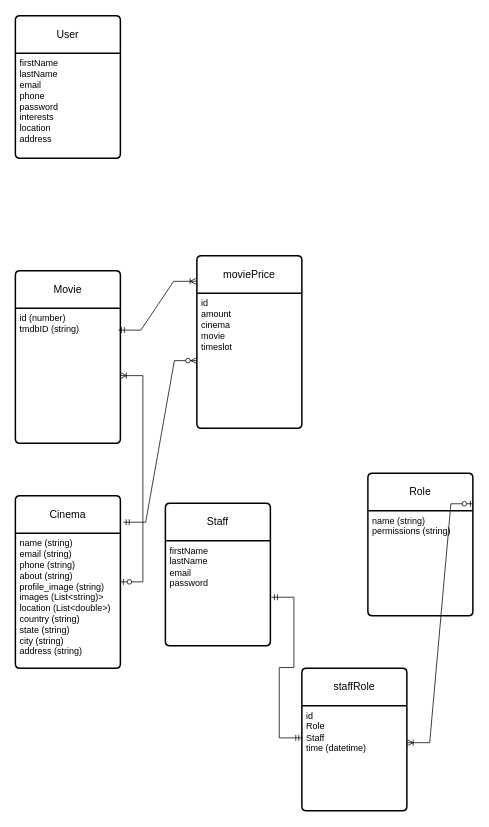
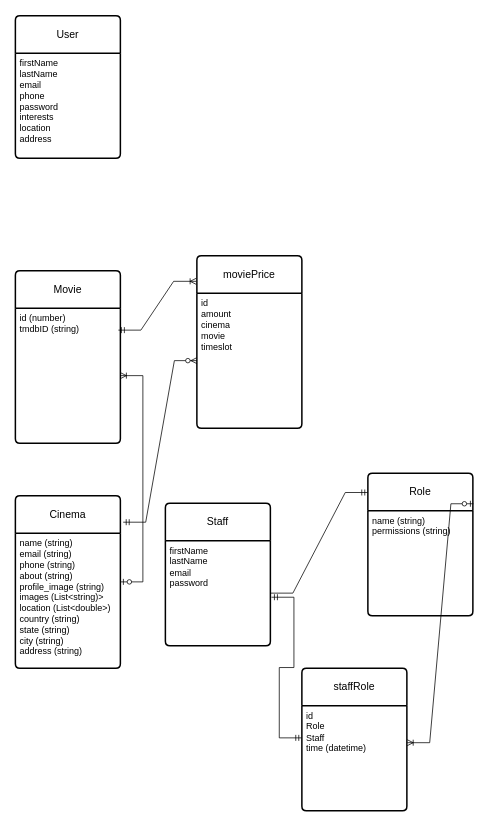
  <mxCell id="0" />
  <mxCell id="1" parent="0" />
  <mxCell id="2" value="User" style="swimlane;childLayout=stackLayout;horizontal=1;startSize=50;horizontalStack=0;rounded=1;fontSize=14;fontStyle=0;strokeWidth=2;resizeParent=0;resizeLast=1;shadow=0;dashed=0;align=center;arcSize=4;whiteSpace=wrap;html=1;" vertex="1" parent="1"><mxGeometry x="20" y="20" width="140" height="190" as="geometry" /></mxCell>
  <mxCell id="3" value="firstName&lt;br&gt;lastName&lt;br&gt;email&lt;br&gt;phone&lt;br&gt;password&lt;br&gt;interests&lt;br&gt;location&lt;br&gt;address" style="align=left;strokeColor=none;fillColor=none;spacingLeft=4;fontSize=12;verticalAlign=top;resizable=0;rotatable=0;part=1;html=1;" vertex="1" parent="2"><mxGeometry y="50" width="140" height="140" as="geometry" /></mxCell>
  <mxCell id="4" value="Staff" style="swimlane;childLayout=stackLayout;horizontal=1;startSize=50;horizontalStack=0;rounded=1;fontSize=14;fontStyle=0;strokeWidth=2;resizeParent=0;resizeLast=1;shadow=0;dashed=0;align=center;arcSize=4;whiteSpace=wrap;html=1;" vertex="1" parent="1"><mxGeometry x="220" y="670" width="140" height="190" as="geometry" /></mxCell>
  <mxCell id="5" value="firstName&lt;br&gt;lastName&lt;br&gt;email&lt;br&gt;password" style="align=left;strokeColor=none;fillColor=none;spacingLeft=4;fontSize=12;verticalAlign=top;resizable=0;rotatable=0;part=1;html=1;" vertex="1" parent="4"><mxGeometry y="50" width="140" height="140" as="geometry" /></mxCell>
  <mxCell id="6" value="Cinema" style="swimlane;childLayout=stackLayout;horizontal=1;startSize=50;horizontalStack=0;rounded=1;fontSize=14;fontStyle=0;strokeWidth=2;resizeParent=0;resizeLast=1;shadow=0;dashed=0;align=center;arcSize=4;whiteSpace=wrap;html=1;" vertex="1" parent="1"><mxGeometry x="20" y="660" width="140" height="230" as="geometry" /></mxCell>
  <mxCell id="7" value="name (string)&lt;br&gt;email (string)&lt;br&gt;phone (string)&lt;br&gt;about (string)&lt;br&gt;profile_image (string)&lt;br&gt;images (List&amp;lt;string)&amp;gt;&lt;br&gt;location (List&amp;lt;double&amp;gt;)&lt;br&gt;country (string)&lt;br&gt;state (string)&lt;br&gt;city (string)&lt;br&gt;address (string)" style="align=left;strokeColor=none;fillColor=none;spacingLeft=4;fontSize=12;verticalAlign=top;resizable=0;rotatable=0;part=1;html=1;" vertex="1" parent="6"><mxGeometry y="50" width="140" height="180" as="geometry" /></mxCell>
  <mxCell id="8" value="Role" style="swimlane;childLayout=stackLayout;horizontal=1;startSize=50;horizontalStack=0;rounded=1;fontSize=14;fontStyle=0;strokeWidth=2;resizeParent=0;resizeLast=1;shadow=0;dashed=0;align=center;arcSize=4;whiteSpace=wrap;html=1;" vertex="1" parent="1"><mxGeometry x="490" y="630" width="140" height="190" as="geometry" /></mxCell>
  <mxCell id="9" value="name (string)&lt;br&gt;permissions (string)" style="align=left;strokeColor=none;fillColor=none;spacingLeft=4;fontSize=12;verticalAlign=top;resizable=0;rotatable=0;part=1;html=1;" vertex="1" parent="8"><mxGeometry y="50" width="140" height="140" as="geometry" /></mxCell>
  <mxCell id="10" value="" style="whiteSpace=wrap;html=1;fontSize=14;fontStyle=0;startSize=50;rounded=1;strokeWidth=2;shadow=0;dashed=0;arcSize=4;" vertex="1" parent="8"><mxGeometry y="190" width="140" as="geometry" /></mxCell>
+ <mxCell id="11" value="" style="edgeStyle=entityRelationEdgeStyle;fontSize=12;html=1;endArrow=ERmandOne;rounded=0;entryX=-0.001;entryY=0.136;entryDx=0;entryDy=0;entryPerimeter=0;" edge="1" parent="1" source="5" target="8"><mxGeometry width="100" height="100" relative="1" as="geometry"><mxPoint x="360" y="805" as="sourcePoint" /><mxPoint x="483" y="710" as="targetPoint" /></mxGeometry></mxCell>
  <mxCell id="12" value="staffRole" style="swimlane;childLayout=stackLayout;horizontal=1;startSize=50;horizontalStack=0;rounded=1;fontSize=14;fontStyle=0;strokeWidth=2;resizeParent=0;resizeLast=1;shadow=0;dashed=0;align=center;arcSize=4;whiteSpace=wrap;html=1;" vertex="1" parent="1"><mxGeometry x="402" y="890" width="140" height="190" as="geometry" /></mxCell>
  <mxCell id="13" value="id&lt;br&gt;Role&lt;br&gt;Staff&lt;br&gt;time (datetime)" style="align=left;strokeColor=none;fillColor=none;spacingLeft=4;fontSize=12;verticalAlign=top;resizable=0;rotatable=0;part=1;html=1;" vertex="1" parent="12"><mxGeometry y="50" width="140" height="140" as="geometry" /></mxCell>
  <mxCell id="14" value="" style="whiteSpace=wrap;html=1;fontSize=14;fontStyle=0;startSize=50;rounded=1;strokeWidth=2;shadow=0;dashed=0;arcSize=4;" vertex="1" parent="12"><mxGeometry y="190" width="140" as="geometry" /></mxCell>
  <mxCell id="15" value="Movie" style="swimlane;childLayout=stackLayout;horizontal=1;startSize=50;horizontalStack=0;rounded=1;fontSize=14;fontStyle=0;strokeWidth=2;resizeParent=0;resizeLast=1;shadow=0;dashed=0;align=center;arcSize=4;whiteSpace=wrap;html=1;" vertex="1" parent="1"><mxGeometry x="20" y="360" width="140" height="230" as="geometry" /></mxCell>
  <mxCell id="16" value="id (number)&lt;br&gt;tmdbID (string)" style="align=left;strokeColor=none;fillColor=none;spacingLeft=4;fontSize=12;verticalAlign=top;resizable=0;rotatable=0;part=1;html=1;" vertex="1" parent="15"><mxGeometry y="50" width="140" height="180" as="geometry" /></mxCell>
  <mxCell id="17" value="" style="edgeStyle=entityRelationEdgeStyle;fontSize=12;html=1;endArrow=ERoneToMany;startArrow=ERzeroToOne;rounded=0;" edge="1" parent="1" source="6" target="16"><mxGeometry width="100" height="100" relative="1" as="geometry"><mxPoint x="80" y="660" as="sourcePoint" /><mxPoint x="180" y="560" as="targetPoint" /></mxGeometry></mxCell>
  <mxCell id="18" value="moviePrice" style="swimlane;childLayout=stackLayout;horizontal=1;startSize=50;horizontalStack=0;rounded=1;fontSize=14;fontStyle=0;strokeWidth=2;resizeParent=0;resizeLast=1;shadow=0;dashed=0;align=center;arcSize=4;whiteSpace=wrap;html=1;" vertex="1" parent="1"><mxGeometry x="262" y="340" width="140" height="230" as="geometry" /></mxCell>
  <mxCell id="19" value="id&lt;br&gt;amount&lt;br&gt;cinema&lt;br&gt;movie&lt;br&gt;timeslot&lt;br&gt;" style="align=left;strokeColor=none;fillColor=none;spacingLeft=4;fontSize=12;verticalAlign=top;resizable=0;rotatable=0;part=1;html=1;" vertex="1" parent="18"><mxGeometry y="50" width="140" height="180" as="geometry" /></mxCell>
  <mxCell id="20" value="" style="edgeStyle=entityRelationEdgeStyle;fontSize=12;html=1;endArrow=ERoneToMany;startArrow=ERmandOne;rounded=0;exitX=0.981;exitY=0.163;exitDx=0;exitDy=0;exitPerimeter=0;entryX=-0.007;entryY=0.149;entryDx=0;entryDy=0;entryPerimeter=0;" edge="1" parent="1" source="16" target="18"><mxGeometry width="100" height="100" relative="1" as="geometry"><mxPoint x="370" y="690" as="sourcePoint" /><mxPoint x="470" y="590" as="targetPoint" /></mxGeometry></mxCell>
  <mxCell id="21" value="" style="edgeStyle=entityRelationEdgeStyle;fontSize=12;html=1;endArrow=ERzeroToMany;startArrow=ERmandOne;rounded=0;exitX=1.027;exitY=0.154;exitDx=0;exitDy=0;exitPerimeter=0;" edge="1" parent="1" source="6" target="19"><mxGeometry width="100" height="100" relative="1" as="geometry"><mxPoint x="370" y="690" as="sourcePoint" /><mxPoint x="470" y="590" as="targetPoint" /></mxGeometry></mxCell>
  <mxCell id="22" value="" style="edgeStyle=entityRelationEdgeStyle;fontSize=12;html=1;endArrow=ERmandOne;startArrow=ERmandOne;rounded=0;entryX=1.01;entryY=0.539;entryDx=0;entryDy=0;entryPerimeter=0;exitX=-0.001;exitY=0.307;exitDx=0;exitDy=0;exitPerimeter=0;" edge="1" parent="1" source="13" target="5"><mxGeometry width="100" height="100" relative="1" as="geometry"><mxPoint x="370" y="890" as="sourcePoint" /><mxPoint x="470" y="790" as="targetPoint" /></mxGeometry></mxCell>
  <mxCell id="23" value="" style="edgeStyle=entityRelationEdgeStyle;fontSize=12;html=1;endArrow=ERoneToMany;startArrow=ERzeroToOne;rounded=0;exitX=1.005;exitY=0.215;exitDx=0;exitDy=0;exitPerimeter=0;entryX=1.003;entryY=0.353;entryDx=0;entryDy=0;entryPerimeter=0;" edge="1" parent="1" source="8" target="13"><mxGeometry width="100" height="100" relative="1" as="geometry"><mxPoint x="543.82" y="930.02" as="sourcePoint" /><mxPoint x="620" y="830" as="targetPoint" /></mxGeometry></mxCell>
